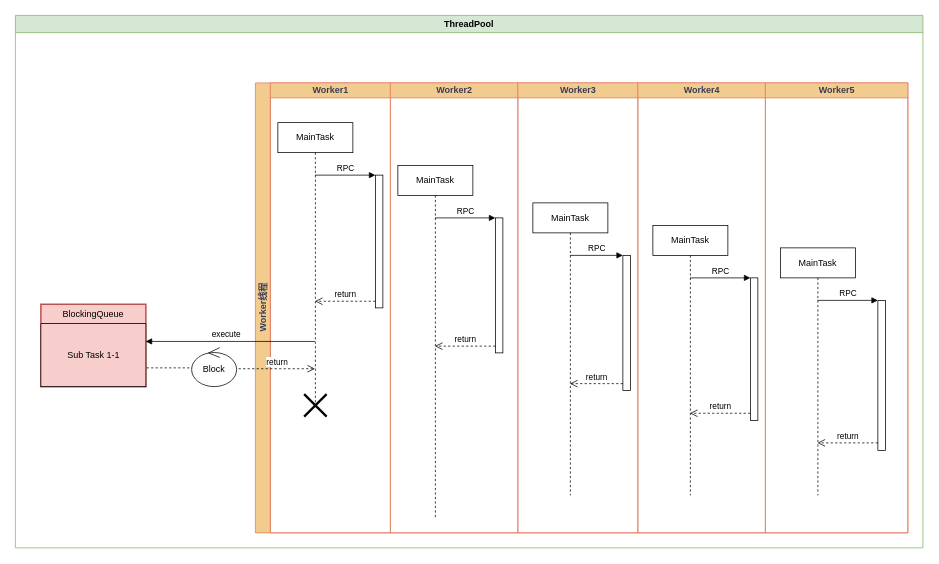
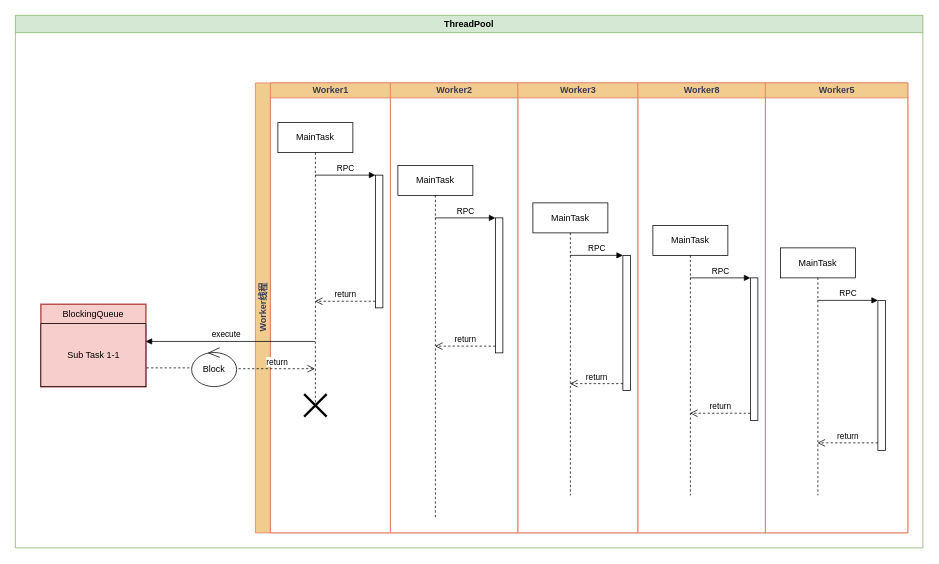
  <mxCell id="0" />
  <mxCell id="1" parent="0" />
  <mxCell id="2" value="Worker线程" style="swimlane;html=1;childLayout=stackLayout;resizeParent=1;resizeParentMax=0;startSize=20;horizontal=0;horizontalStack=1;rounded=0;shadow=0;glass=0;sketch=0;strokeColor=#E07A5F;fillColor=#F2CC8F;fontColor=#393C56;" vertex="1" parent="1"><mxGeometry x="340" y="110" width="870" height="600" as="geometry" /></mxCell>
  <mxCell id="3" value="Worker1" style="swimlane;html=1;startSize=20;fillColor=#F2CC8F;strokeColor=#E07A5F;fontColor=#393C56;" vertex="1" parent="2"><mxGeometry x="20" width="160" height="600" as="geometry" /></mxCell>
  <mxCell id="4" value="MainTask" style="shape=umlLifeline;perimeter=lifelinePerimeter;whiteSpace=wrap;html=1;container=1;collapsible=0;recursiveResize=0;outlineConnect=0;" vertex="1" parent="3"><mxGeometry x="10" y="53" width="100" height="377" as="geometry" /></mxCell>
  <mxCell id="5" value="" style="shape=umlDestroy;whiteSpace=wrap;html=1;strokeWidth=3;" vertex="1" parent="4"><mxGeometry x="35" y="362" width="30" height="30" as="geometry" /></mxCell>
  <mxCell id="6" value="" style="html=1;points=[];perimeter=orthogonalPerimeter;" vertex="1" parent="3"><mxGeometry x="140" y="123" width="10" height="177" as="geometry" /></mxCell>
  <mxCell id="7" value="RPC" style="html=1;verticalAlign=bottom;endArrow=block;entryX=0;entryY=0;" edge="1" target="6" parent="3" source="4"><mxGeometry relative="1" as="geometry"><mxPoint x="70" y="123" as="sourcePoint" /></mxGeometry></mxCell>
  <mxCell id="8" value="return" style="html=1;verticalAlign=bottom;endArrow=open;dashed=1;endSize=8;exitX=0;exitY=0.95;" edge="1" source="6" parent="3" target="4"><mxGeometry relative="1" as="geometry"><mxPoint x="70" y="199" as="targetPoint" /></mxGeometry></mxCell>
  <mxCell id="9" value="Worker2" style="swimlane;html=1;startSize=20;fillColor=#F2CC8F;strokeColor=#E07A5F;fontColor=#393C56;" vertex="1" parent="2"><mxGeometry x="180" width="170" height="600" as="geometry" /></mxCell>
  <mxCell id="10" value="MainTask" style="shape=umlLifeline;perimeter=lifelinePerimeter;whiteSpace=wrap;html=1;container=1;collapsible=0;recursiveResize=0;outlineConnect=0;" vertex="1" parent="9"><mxGeometry x="10" y="110" width="100" height="470" as="geometry" /></mxCell>
  <mxCell id="11" value="" style="html=1;points=[];perimeter=orthogonalPerimeter;" vertex="1" parent="9"><mxGeometry x="140" y="180" width="10" height="180" as="geometry" /></mxCell>
  <mxCell id="12" value="RPC" style="html=1;verticalAlign=bottom;endArrow=block;entryX=0;entryY=0;" edge="1" parent="9" source="10" target="11"><mxGeometry relative="1" as="geometry"><mxPoint x="-510" y="-230" as="sourcePoint" /></mxGeometry></mxCell>
  <mxCell id="13" value="return" style="html=1;verticalAlign=bottom;endArrow=open;dashed=1;endSize=8;exitX=0;exitY=0.95;" edge="1" parent="9" source="11" target="10"><mxGeometry relative="1" as="geometry"><mxPoint x="-510" y="-154" as="targetPoint" /></mxGeometry></mxCell>
  <mxCell id="14" value="Worker3" style="swimlane;html=1;startSize=20;fillColor=#F2CC8F;strokeColor=#E07A5F;fontColor=#393C56;" vertex="1" parent="2"><mxGeometry x="350" width="160" height="600" as="geometry" /></mxCell>
  <mxCell id="15" value="MainTask" style="shape=umlLifeline;perimeter=lifelinePerimeter;whiteSpace=wrap;html=1;container=1;collapsible=0;recursiveResize=0;outlineConnect=0;" vertex="1" parent="14"><mxGeometry x="20" y="160" width="100" height="390" as="geometry" /></mxCell>
  <mxCell id="16" value="" style="html=1;points=[];perimeter=orthogonalPerimeter;" vertex="1" parent="14"><mxGeometry x="140" y="230" width="10" height="180" as="geometry" /></mxCell>
  <mxCell id="17" value="RPC" style="html=1;verticalAlign=bottom;endArrow=block;entryX=0;entryY=0;" edge="1" parent="14" source="15" target="16"><mxGeometry relative="1" as="geometry"><mxPoint x="-500" y="-180" as="sourcePoint" /></mxGeometry></mxCell>
  <mxCell id="18" value="return" style="html=1;verticalAlign=bottom;endArrow=open;dashed=1;endSize=8;exitX=0;exitY=0.95;" edge="1" parent="14" source="16" target="15"><mxGeometry relative="1" as="geometry"><mxPoint x="-500" y="-104" as="targetPoint" /></mxGeometry></mxCell>
- <mxCell id="19" value="Worker4" style="swimlane;html=1;startSize=20;fillColor=#F2CC8F;strokeColor=#E07A5F;fontColor=#393C56;" vertex="1" parent="2"><mxGeometry x="510" width="170" height="600" as="geometry" /></mxCell>
+ <mxCell id="19" value="Worker8" style="swimlane;html=1;startSize=20;fillColor=#F2CC8F;strokeColor=#E07A5F;fontColor=#393C56;" vertex="1" parent="2"><mxGeometry x="510" width="170" height="600" as="geometry" /></mxCell>
  <mxCell id="20" value="MainTask" style="shape=umlLifeline;perimeter=lifelinePerimeter;whiteSpace=wrap;html=1;container=1;collapsible=0;recursiveResize=0;outlineConnect=0;" vertex="1" parent="19"><mxGeometry x="20" y="190" width="100" height="360" as="geometry" /></mxCell>
  <mxCell id="21" value="" style="html=1;points=[];perimeter=orthogonalPerimeter;" vertex="1" parent="19"><mxGeometry x="150" y="260" width="10" height="190" as="geometry" /></mxCell>
  <mxCell id="22" value="RPC" style="html=1;verticalAlign=bottom;endArrow=block;entryX=0;entryY=0;" edge="1" parent="19" source="20" target="21"><mxGeometry relative="1" as="geometry"><mxPoint x="-500" y="-150" as="sourcePoint" /></mxGeometry></mxCell>
  <mxCell id="23" value="return" style="html=1;verticalAlign=bottom;endArrow=open;dashed=1;endSize=8;exitX=0;exitY=0.95;" edge="1" parent="19" source="21" target="20"><mxGeometry relative="1" as="geometry"><mxPoint x="-500" y="-74" as="targetPoint" /></mxGeometry></mxCell>
  <mxCell id="24" value="Worker5" style="swimlane;html=1;startSize=20;fillColor=#F2CC8F;strokeColor=#E07A5F;fontColor=#393C56;" vertex="1" parent="2"><mxGeometry x="680" width="190" height="600" as="geometry" /></mxCell>
  <mxCell id="25" value="MainTask" style="shape=umlLifeline;perimeter=lifelinePerimeter;whiteSpace=wrap;html=1;container=1;collapsible=0;recursiveResize=0;outlineConnect=0;" vertex="1" parent="24"><mxGeometry x="20" y="220" width="100" height="330" as="geometry" /></mxCell>
  <mxCell id="26" value="" style="html=1;points=[];perimeter=orthogonalPerimeter;" vertex="1" parent="24"><mxGeometry x="150" y="290" width="10" height="200" as="geometry" /></mxCell>
  <mxCell id="27" value="RPC" style="html=1;verticalAlign=bottom;endArrow=block;entryX=0;entryY=0;" edge="1" parent="24" source="25" target="26"><mxGeometry relative="1" as="geometry"><mxPoint x="-500" y="-120" as="sourcePoint" /></mxGeometry></mxCell>
  <mxCell id="28" value="return" style="html=1;verticalAlign=bottom;endArrow=open;dashed=1;endSize=8;exitX=0;exitY=0.95;" edge="1" parent="24" source="26" target="25"><mxGeometry relative="1" as="geometry"><mxPoint x="-500" y="-44" as="targetPoint" /></mxGeometry></mxCell>
  <mxCell id="29" value="BlockingQueue" style="swimlane;fontStyle=0;childLayout=stackLayout;horizontal=1;startSize=26;fillColor=#f8cecc;horizontalStack=0;resizeParent=1;resizeParentMax=0;resizeLast=0;collapsible=1;marginBottom=0;rounded=0;sketch=0;strokeColor=#b85450;strokeWidth=2;" vertex="1" parent="1"><mxGeometry x="54" y="405" width="140" height="110" as="geometry" /></mxCell>
  <mxCell id="30" value="Sub Task 1-1" style="html=1;points=[];perimeter=orthogonalPerimeter;fillColor=#f8cecc;" vertex="1" parent="29"><mxGeometry y="26" width="140" height="84" as="geometry" /></mxCell>
  <mxCell id="31" value="" style="html=1;verticalAlign=bottom;endArrow=block;entryX=0.998;entryY=0.283;entryDx=0;entryDy=0;entryPerimeter=0;" edge="1" target="30" parent="1"><mxGeometry x="0.059" y="-20" relative="1" as="geometry"><mxPoint x="419.5" y="454.772" as="sourcePoint" /><mxPoint as="offset" /></mxGeometry></mxCell>
  <mxCell id="32" value="execute" style="edgeLabel;html=1;align=center;verticalAlign=middle;resizable=0;points=[];" vertex="1" connectable="0" parent="31"><mxGeometry x="0.24" relative="1" as="geometry"><mxPoint x="21" y="-10" as="offset" /></mxGeometry></mxCell>
  <mxCell id="33" value="return" style="html=1;verticalAlign=bottom;endArrow=open;dashed=1;endSize=8;exitX=1.044;exitY=0.541;startArrow=none;exitDx=0;exitDy=0;exitPerimeter=0;" edge="1" source="34" parent="1"><mxGeometry relative="1" as="geometry"><mxPoint x="419.5" y="491.132" as="targetPoint" /></mxGeometry></mxCell>
  <mxCell id="34" value="Block" style="ellipse;shape=umlControl;whiteSpace=wrap;html=1;" vertex="1" parent="1"><mxGeometry x="255" y="463" width="60" height="52" as="geometry" /></mxCell>
  <mxCell id="35" value="" style="html=1;verticalAlign=bottom;endArrow=none;dashed=1;endSize=8;entryX=0.006;entryY=0.519;entryDx=0;entryDy=0;entryPerimeter=0;" edge="1" parent="1" target="34"><mxGeometry relative="1" as="geometry"><mxPoint x="419.5" y="488" as="targetPoint" /><mxPoint x="195" y="490" as="sourcePoint" /></mxGeometry></mxCell>
  <mxCell id="36" value="ThreadPool" style="swimlane;fillColor=#d5e8d4;strokeColor=#82b366;" vertex="1" parent="1"><mxGeometry x="20" y="20" width="1210" height="710" as="geometry" /></mxCell>
